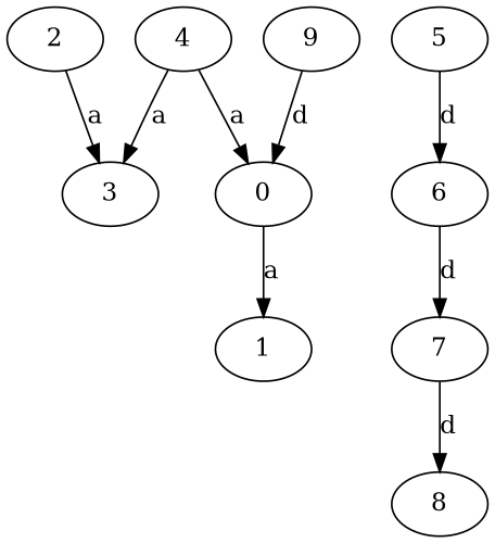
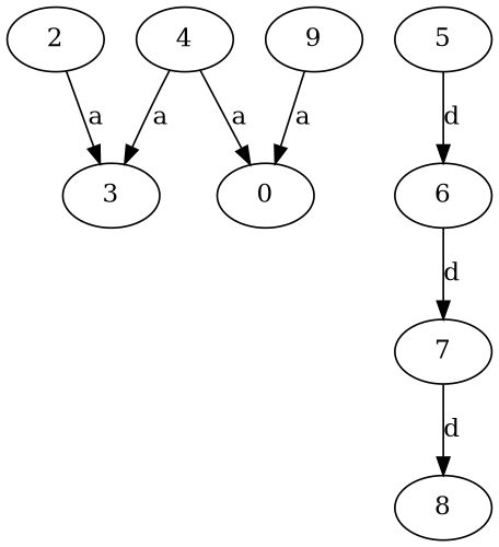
  digraph {
    fontname="DejaVu Serif"
    node [fontname="DejaVu Serif"]
    edge [fontname="DejaVu Serif"]
    2
    3
    4
    0
-   1
    5
    6
    7
    8
    9
    2 -> 3 [label=a]
    4 -> 3 [label=a]
    4 -> 0 [label=a]
-   0 -> 1 [label=a]
    5 -> 6 [label=d]
    6 -> 7 [label=d]
    7 -> 8 [label=d]
-   9 -> 0 [label=d]
+   9 -> 0 [label=a]
  }
